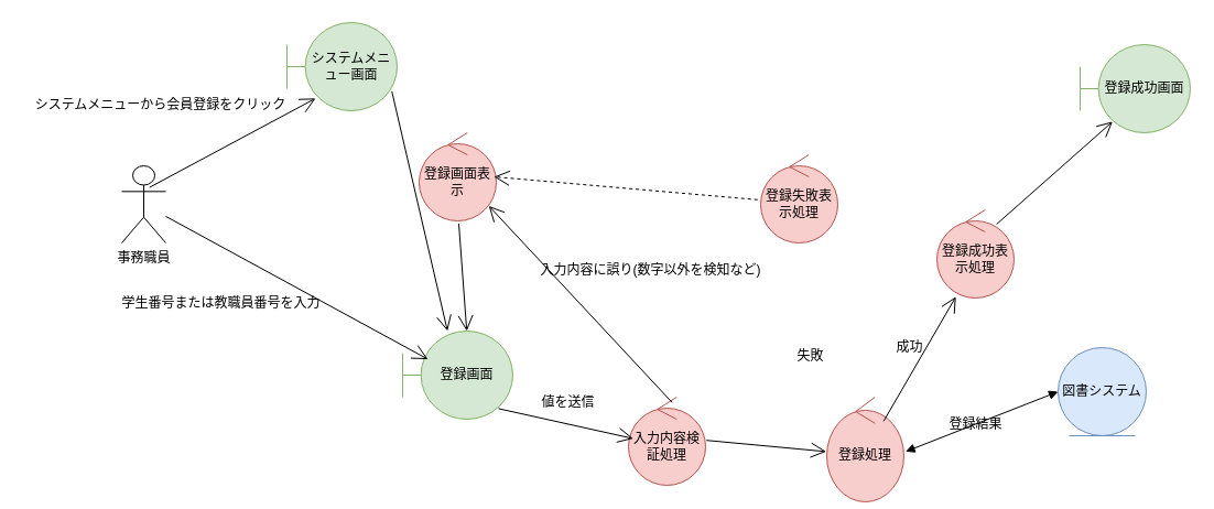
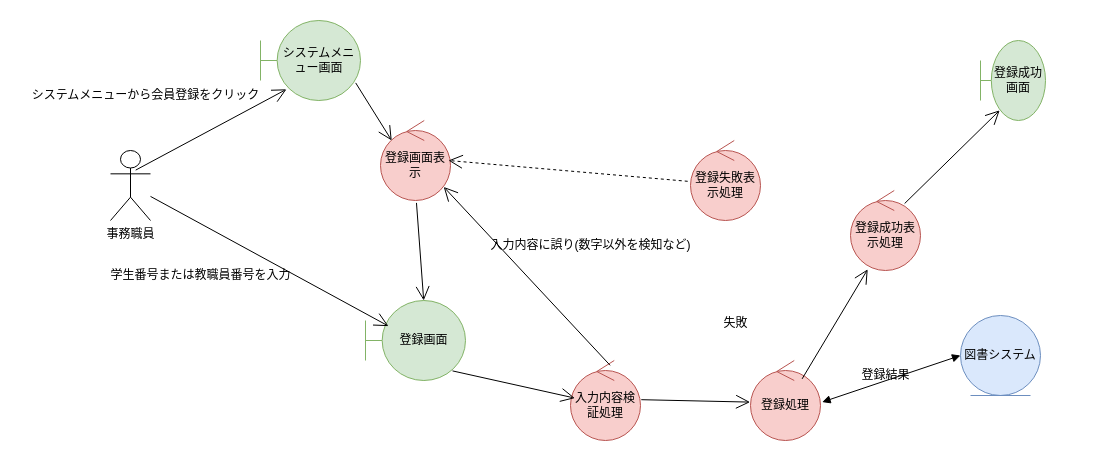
  <mxCell id="0" />
  <mxCell id="1" parent="0" />
  <mxCell id="2" value="事務職員" style="shape=umlActor;verticalLabelPosition=bottom;verticalAlign=top;html=1;" vertex="1" parent="1"><mxGeometry x="110" y="150" width="40" height="70" as="geometry" /></mxCell>
  <mxCell id="3" value="システムメニュー画面" style="shape=umlBoundary;whiteSpace=wrap;html=1;fillColor=#d5e8d4;strokeColor=#82b366;" vertex="1" parent="1"><mxGeometry x="260" y="20" width="100" height="80" as="geometry" /></mxCell>
  <mxCell id="4" value="図書システム" style="ellipse;shape=umlEntity;whiteSpace=wrap;html=1;fillColor=#dae8fc;strokeColor=#6c8ebf;" vertex="1" parent="1"><mxGeometry x="960" y="315" width="80" height="80" as="geometry" /></mxCell>
  <mxCell id="5" value="登録画面表示" style="ellipse;shape=umlControl;whiteSpace=wrap;html=1;fillColor=#f8cecc;strokeColor=#b85450;" vertex="1" parent="1"><mxGeometry x="380" y="120" width="70" height="80" as="geometry" /></mxCell>
  <mxCell id="6" value="" style="endArrow=open;endFill=1;endSize=12;html=1;rounded=0;exitX=0.63;exitY=0.28;exitDx=0;exitDy=0;exitPerimeter=0;entryX=0.26;entryY=0.86;entryDx=0;entryDy=0;entryPerimeter=0;" edge="1" parent="1" source="2" target="3"><mxGeometry width="160" relative="1" as="geometry"><mxPoint x="340" y="230" as="sourcePoint" /><mxPoint x="500" y="230" as="targetPoint" /></mxGeometry></mxCell>
  <mxCell id="7" value="システムメニューから会員登録をクリック" style="text;html=1;align=center;verticalAlign=middle;resizable=0;points=[];autosize=1;strokeColor=none;fillColor=none;" vertex="1" parent="1"><mxGeometry x="20" y="80" width="250" height="30" as="geometry" /></mxCell>
- <mxCell id="8" value="" style="endArrow=open;endFill=1;endSize=12;html=1;rounded=0;exitX=0.952;exitY=0.78;exitDx=0;exitDy=0;exitPerimeter=0;" edge="1" parent="1" source="3" target="9"><mxGeometry width="160" relative="1" as="geometry"><mxPoint x="380" y="311" as="sourcePoint" /><mxPoint x="531" y="230" as="targetPoint" /></mxGeometry></mxCell>
+ <mxCell id="8" value="" style="endArrow=open;endFill=1;endSize=12;html=1;rounded=0;exitX=0.952;exitY=0.78;exitDx=0;exitDy=0;exitPerimeter=0;entryX=0.16;entryY=0.25;entryDx=0;entryDy=0;entryPerimeter=0;" edge="1" parent="1" source="3" target="5"><mxGeometry width="160" relative="1" as="geometry"><mxPoint x="380" y="311" as="sourcePoint" /><mxPoint x="531" y="230" as="targetPoint" /></mxGeometry></mxCell>
  <mxCell id="9" value="登録画面" style="shape=umlBoundary;whiteSpace=wrap;html=1;fillColor=#d5e8d4;strokeColor=#82b366;" vertex="1" parent="1"><mxGeometry x="365" y="300" width="100" height="80" as="geometry" /></mxCell>
  <mxCell id="10" value="" style="endArrow=open;endFill=1;endSize=12;html=1;rounded=0;exitX=0.514;exitY=1.03;exitDx=0;exitDy=0;exitPerimeter=0;entryX=0.582;entryY=0;entryDx=0;entryDy=0;entryPerimeter=0;" edge="1" parent="1" source="5" target="9"><mxGeometry width="160" relative="1" as="geometry"><mxPoint x="440" y="290" as="sourcePoint" /><mxPoint x="556" y="368" as="targetPoint" /></mxGeometry></mxCell>
  <mxCell id="11" value="" style="endArrow=open;endFill=1;endSize=12;html=1;rounded=0;entryX=0.23;entryY=0.32;entryDx=0;entryDy=0;entryPerimeter=0;" edge="1" parent="1" source="2" target="9"><mxGeometry width="160" relative="1" as="geometry"><mxPoint x="210" y="390" as="sourcePoint" /><mxPoint x="326" y="468" as="targetPoint" /></mxGeometry></mxCell>
  <mxCell id="12" value="学生番号または教職員番号を入力" style="text;html=1;align=center;verticalAlign=middle;resizable=0;points=[];autosize=1;strokeColor=none;fillColor=none;" vertex="1" parent="1"><mxGeometry x="100" y="260" width="200" height="30" as="geometry" /></mxCell>
  <mxCell id="13" value="入力内容検証処理" style="ellipse;shape=umlControl;whiteSpace=wrap;html=1;fillColor=#f8cecc;strokeColor=#b85450;" vertex="1" parent="1"><mxGeometry x="570" y="360" width="70" height="80" as="geometry" /></mxCell>
  <mxCell id="14" value="" style="endArrow=open;endFill=1;endSize=12;html=1;rounded=0;exitX=0.87;exitY=0.88;exitDx=0;exitDy=0;exitPerimeter=0;entryX=0.063;entryY=0.47;entryDx=0;entryDy=0;entryPerimeter=0;" edge="1" parent="1" source="9" target="13"><mxGeometry width="160" relative="1" as="geometry"><mxPoint x="390" y="500" as="sourcePoint" /><mxPoint x="397" y="598" as="targetPoint" /></mxGeometry></mxCell>
- <mxCell id="15" value="値を送信" style="text;html=1;align=center;verticalAlign=middle;resizable=0;points=[];autosize=1;strokeColor=none;fillColor=none;" vertex="1" parent="1"><mxGeometry x="480" y="350" width="70" height="30" as="geometry" /></mxCell>
  <mxCell id="16" value="" style="endArrow=open;endFill=1;endSize=12;html=1;rounded=0;exitX=0.566;exitY=0.06;exitDx=0;exitDy=0;exitPerimeter=0;entryX=0.903;entryY=0.83;entryDx=0;entryDy=0;entryPerimeter=0;" edge="1" parent="1" source="13" target="5"><mxGeometry width="160" relative="1" as="geometry"><mxPoint x="500" y="490" as="sourcePoint" /><mxPoint x="622" y="518" as="targetPoint" /><Array as="points" /></mxGeometry></mxCell>
  <mxCell id="17" value="入力内容に誤り(数字以外を検知など)" style="text;html=1;align=center;verticalAlign=middle;resizable=0;points=[];autosize=1;strokeColor=none;fillColor=none;" vertex="1" parent="1"><mxGeometry x="480" y="230" width="220" height="30" as="geometry" /></mxCell>
  <mxCell id="18" value="" style="endArrow=open;endFill=1;endSize=12;html=1;rounded=0;exitX=1.011;exitY=0.49;exitDx=0;exitDy=0;exitPerimeter=0;entryX=-0.006;entryY=0.52;entryDx=0;entryDy=0;entryPerimeter=0;" edge="1" parent="1" source="13" target="19"><mxGeometry width="160" relative="1" as="geometry"><mxPoint x="710" y="320" as="sourcePoint" /><mxPoint x="770" y="320" as="targetPoint" /></mxGeometry></mxCell>
- <mxCell id="19" value="登録処理" style="ellipse;shape=umlControl;whiteSpace=wrap;html=1;fillColor=#f8cecc;strokeColor=#b85450;" vertex="1" parent="1"><mxGeometry x="750" y="360" width="70" height="95" as="geometry" /></mxCell>
+ <mxCell id="19" value="登録処理" style="ellipse;shape=umlControl;whiteSpace=wrap;html=1;fillColor=#f8cecc;strokeColor=#b85450;" vertex="1" parent="1"><mxGeometry x="750" y="360" width="70" height="80" as="geometry" /></mxCell>
  <mxCell id="20" value="" style="endArrow=block;startArrow=block;endFill=1;startFill=1;html=1;rounded=0;entryX=0;entryY=0.5;entryDx=0;entryDy=0;exitX=1.023;exitY=0.52;exitDx=0;exitDy=0;exitPerimeter=0;" edge="1" parent="1" source="19" target="4"><mxGeometry width="160" relative="1" as="geometry"><mxPoint x="640" y="260" as="sourcePoint" /><mxPoint x="800" y="260" as="targetPoint" /></mxGeometry></mxCell>
- <mxCell id="21" value="登録結果" style="text;html=1;align=center;verticalAlign=middle;resizable=0;points=[];autosize=1;strokeColor=none;fillColor=none;" vertex="1" parent="1"><mxGeometry x="850" y="370" width="70" height="30" as="geometry" /></mxCell>
+ <mxCell id="21" value="登録結果" style="text;html=1;align=center;verticalAlign=middle;resizable=0;points=[];autosize=1;strokeColor=none;fillColor=none;" vertex="1" parent="1"><mxGeometry x="850" y="360" width="70" height="30" as="geometry" /></mxCell>
  <mxCell id="22" value="登録成功表示処理" style="ellipse;shape=umlControl;whiteSpace=wrap;html=1;fillColor=#f8cecc;strokeColor=#b85450;" vertex="1" parent="1"><mxGeometry x="850" y="190" width="70" height="80" as="geometry" /></mxCell>
  <mxCell id="23" value="" style="endArrow=open;endFill=1;endSize=12;html=1;rounded=0;exitX=0.737;exitY=0.23;exitDx=0;exitDy=0;exitPerimeter=0;entryX=0.246;entryY=0.985;entryDx=0;entryDy=0;entryPerimeter=0;" edge="1" parent="1" source="19" target="22"><mxGeometry width="160" relative="1" as="geometry"><mxPoint x="730" y="290" as="sourcePoint" /><mxPoint x="839" y="293" as="targetPoint" /></mxGeometry></mxCell>
- <mxCell id="24" value="成功" style="text;html=1;align=center;verticalAlign=middle;resizable=0;points=[];autosize=1;strokeColor=none;fillColor=none;" vertex="1" parent="1"><mxGeometry x="800" y="300" width="50" height="30" as="geometry" /></mxCell>
  <mxCell id="25" value="登録失敗表示処理" style="ellipse;shape=umlControl;whiteSpace=wrap;html=1;fillColor=#f8cecc;strokeColor=#b85450;" vertex="1" parent="1"><mxGeometry x="690" y="140" width="70" height="80" as="geometry" /></mxCell>
  <mxCell id="26" value="失敗" style="text;html=1;align=center;verticalAlign=middle;resizable=0;points=[];autosize=1;strokeColor=none;fillColor=none;" vertex="1" parent="1"><mxGeometry x="710" y="308" width="50" height="30" as="geometry" /></mxCell>
  <mxCell id="27" value="" style="endArrow=open;endFill=1;endSize=12;html=1;rounded=0;exitX=-0.04;exitY=0.51;exitDx=0;exitDy=0;exitPerimeter=0;entryX=0.971;entryY=0.5;entryDx=0;entryDy=0;entryPerimeter=0;dashed=1;" edge="1" parent="1" source="25" target="5"><mxGeometry width="160" relative="1" as="geometry"><mxPoint x="570" y="110" as="sourcePoint" /><mxPoint x="577" y="208" as="targetPoint" /></mxGeometry></mxCell>
  <mxCell id="28" value="" style="endArrow=open;endFill=1;endSize=12;html=1;rounded=0;exitX=0.773;exitY=0.163;exitDx=0;exitDy=0;exitPerimeter=0;entryX=0.295;entryY=0.873;entryDx=0;entryDy=0;entryPerimeter=0;" edge="1" parent="1" source="22" target="29"><mxGeometry width="160" relative="1" as="geometry"><mxPoint x="1169" y="141" as="sourcePoint" /><mxPoint x="980" y="130" as="targetPoint" /></mxGeometry></mxCell>
- <mxCell id="29" value="登録成功画面" style="shape=umlBoundary;whiteSpace=wrap;html=1;fillColor=#d5e8d4;strokeColor=#82b366;" vertex="1" parent="1"><mxGeometry x="980" y="40" width="100" height="80" as="geometry" /></mxCell>
+ <mxCell id="29" value="登録成功画面" style="shape=umlBoundary;whiteSpace=wrap;html=1;fillColor=#d5e8d4;strokeColor=#82b366;" vertex="1" parent="1"><mxGeometry x="980" y="40" width="65" height="80" as="geometry" /></mxCell>
